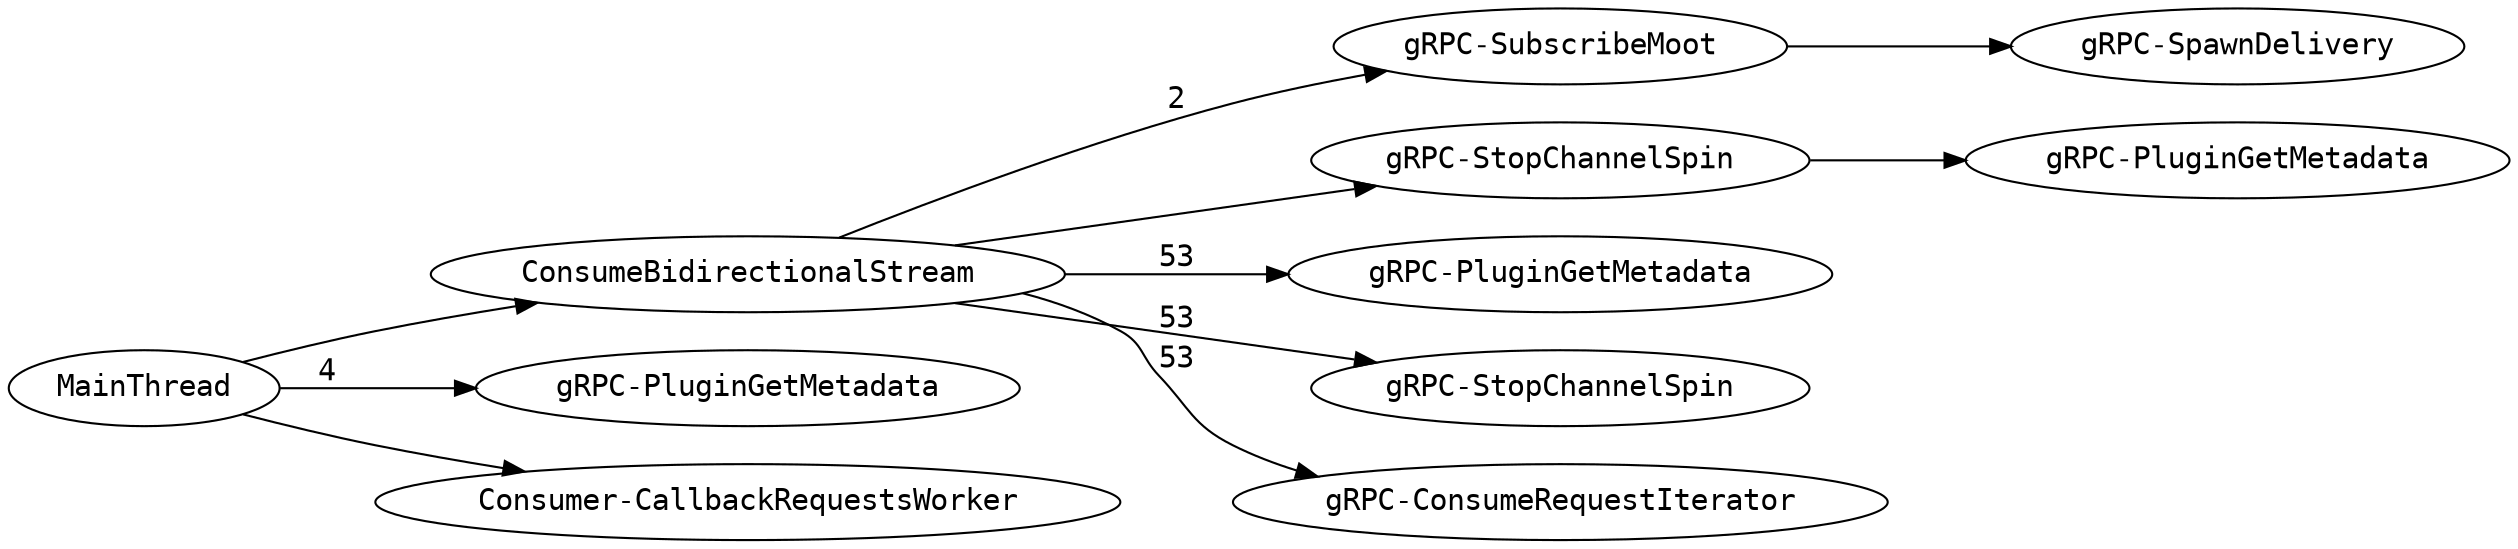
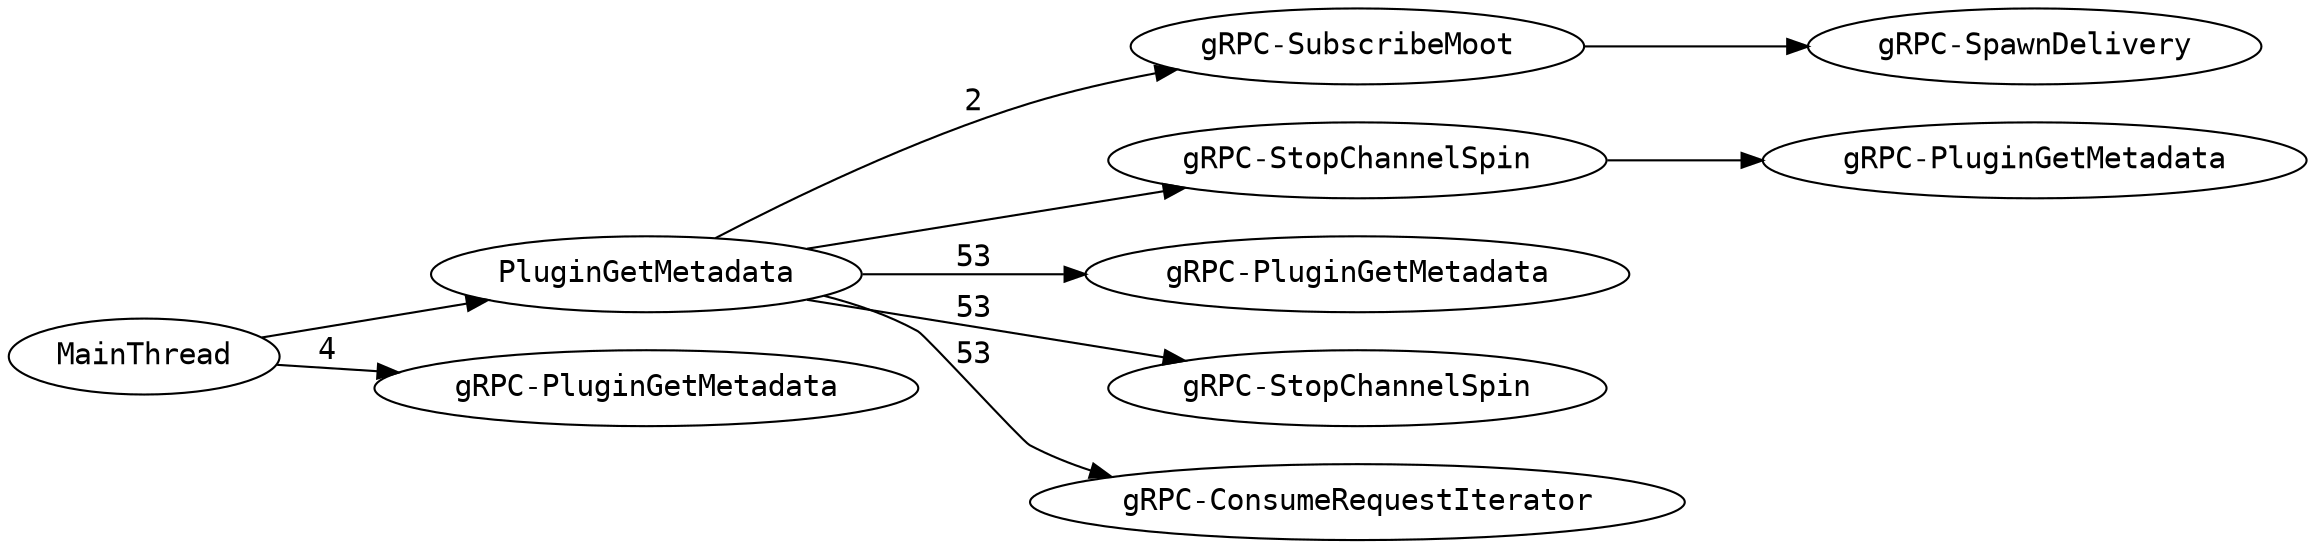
  digraph {
    fontname="DejaVu Sans Mono"
    rankdir=LR
    node [fontname="DejaVu Sans Mono"]
    edge [fontname="DejaVu Sans Mono"]
    n1 [label="gRPC-SubscribeMoot"]
    n2 [label="gRPC-SpawnDelivery"]
    n3 [label="gRPC-StopChannelSpin"]
    n4 [label="gRPC-PluginGetMetadata"]
-   n5 [label=ConsumeBidirectionalStream]
+   n5 [label=PluginGetMetadata]
    n6 [label="gRPC-PluginGetMetadata"]
    n7 [label="gRPC-StopChannelSpin"]
    n8 [label="gRPC-ConsumeRequestIterator"]
    MainThread
    n10 [label="gRPC-PluginGetMetadata"]
-   n11 [label="Consumer-CallbackRequestsWorker"]
    n1 -> n2
    n3 -> n4
    n5 -> n1 [label=2]
    n5 -> n3
    n5 -> n6 [label=53]
    n5 -> n7 [label=53]
    n5 -> n8 [label=53]
    MainThread -> n5
    MainThread -> n10 [label=4]
-   MainThread -> n11
  }
